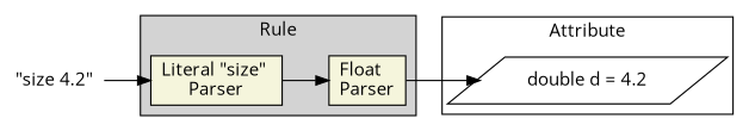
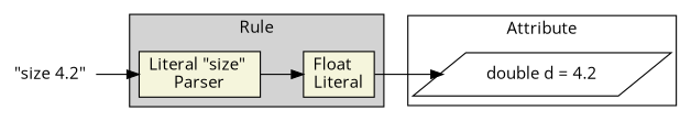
  digraph {
    rankdir=LR
    fontname="Open Sans"
    node [shape=rect fontname="Open Sans"]
    edge [fontname="Open Sans"]
    n1 [fillcolor=beige label="Literal \"size\" \lParser" style=filled]
-   n2 [fillcolor=beige label="Float\lParser" style=filled]
+   n2 [fillcolor=beige label="Float\lLiteral" style=filled]
    n3 [label="double d = 4.2" shape=parallelogram]
    n4 [label="\"size 4.2\"" shape=plaintext]
    subgraph cluster_1 {
      label=Rule
      style=filled
      n1
      n2
    }
    subgraph cluster_2 {
      label=Attribute
      n3
    }
    n1 -> n2
    n2 -> n3
    n4 -> n1
  }
